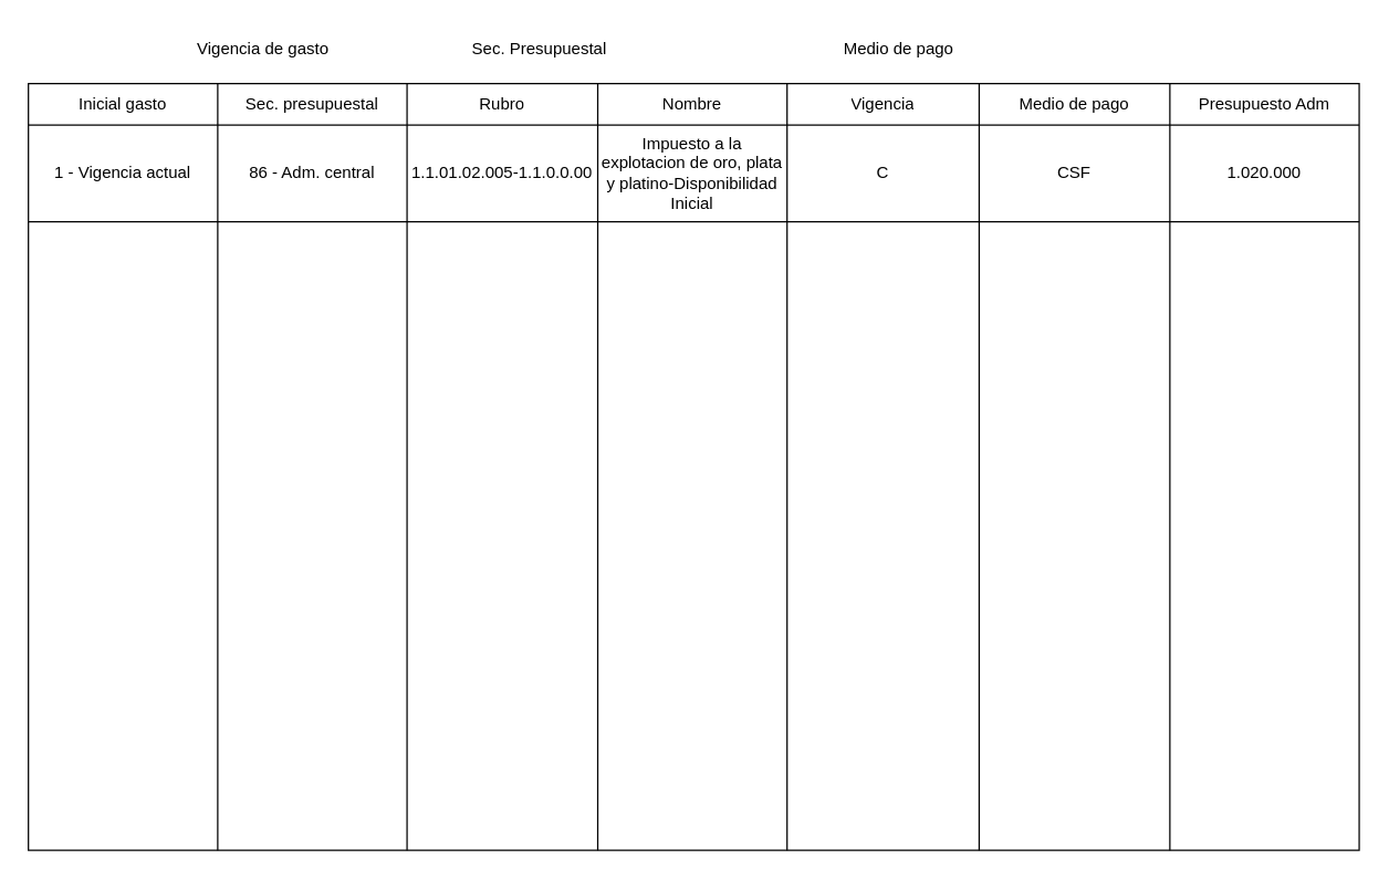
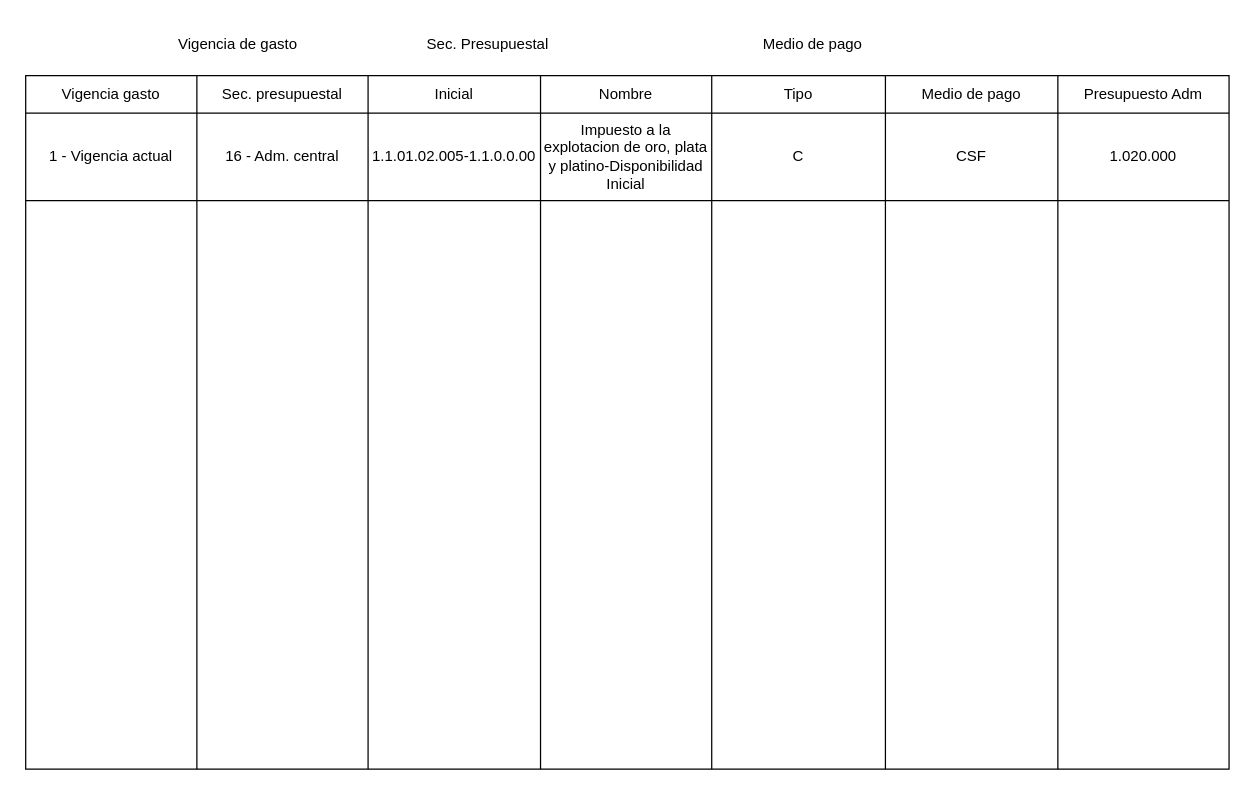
  <mxCell id="0" />
  <mxCell id="1" parent="0" />
  <mxCell id="2" value="" style="shape=table;startSize=0;container=1;collapsible=0;childLayout=tableLayout;" vertex="1" parent="1"><mxGeometry x="20" y="60" width="963" height="555" as="geometry" /></mxCell>
  <mxCell id="3" value="" style="shape=tableRow;horizontal=0;startSize=0;swimlaneHead=0;swimlaneBody=0;strokeColor=inherit;top=0;left=0;bottom=0;right=0;collapsible=0;dropTarget=0;fillColor=none;points=[[0,0.5],[1,0.5]];portConstraint=eastwest;" vertex="1" parent="2"><mxGeometry width="963" height="30" as="geometry" /></mxCell>
- <mxCell id="4" value="Inicial gasto" style="shape=partialRectangle;html=1;whiteSpace=wrap;connectable=0;strokeColor=inherit;overflow=hidden;fillColor=none;top=0;left=0;bottom=0;right=0;pointerEvents=1;" vertex="1" parent="3"><mxGeometry width="137" height="30" as="geometry"><mxRectangle width="137" height="30" as="alternateBounds" /></mxGeometry></mxCell>
+ <mxCell id="4" value="Vigencia gasto" style="shape=partialRectangle;html=1;whiteSpace=wrap;connectable=0;strokeColor=inherit;overflow=hidden;fillColor=none;top=0;left=0;bottom=0;right=0;pointerEvents=1;" vertex="1" parent="3"><mxGeometry width="137" height="30" as="geometry"><mxRectangle width="137" height="30" as="alternateBounds" /></mxGeometry></mxCell>
  <mxCell id="5" value="Sec. presupuestal" style="shape=partialRectangle;html=1;whiteSpace=wrap;connectable=0;strokeColor=inherit;overflow=hidden;fillColor=none;top=0;left=0;bottom=0;right=0;pointerEvents=1;" vertex="1" parent="3"><mxGeometry x="137" width="137" height="30" as="geometry"><mxRectangle width="137" height="30" as="alternateBounds" /></mxGeometry></mxCell>
- <mxCell id="6" value="Rubro" style="shape=partialRectangle;html=1;whiteSpace=wrap;connectable=0;strokeColor=inherit;overflow=hidden;fillColor=none;top=0;left=0;bottom=0;right=0;pointerEvents=1;" vertex="1" parent="3"><mxGeometry x="274" width="138" height="30" as="geometry"><mxRectangle width="138" height="30" as="alternateBounds" /></mxGeometry></mxCell>
+ <mxCell id="6" value="Inicial" style="shape=partialRectangle;html=1;whiteSpace=wrap;connectable=0;strokeColor=inherit;overflow=hidden;fillColor=none;top=0;left=0;bottom=0;right=0;pointerEvents=1;" vertex="1" parent="3"><mxGeometry x="274" width="138" height="30" as="geometry"><mxRectangle width="138" height="30" as="alternateBounds" /></mxGeometry></mxCell>
  <mxCell id="7" value="Nombre" style="shape=partialRectangle;html=1;whiteSpace=wrap;connectable=0;strokeColor=inherit;overflow=hidden;fillColor=none;top=0;left=0;bottom=0;right=0;pointerEvents=1;" vertex="1" parent="3"><mxGeometry x="412" width="137" height="30" as="geometry"><mxRectangle width="137" height="30" as="alternateBounds" /></mxGeometry></mxCell>
- <mxCell id="8" value="Vigencia" style="shape=partialRectangle;html=1;whiteSpace=wrap;connectable=0;strokeColor=inherit;overflow=hidden;fillColor=none;top=0;left=0;bottom=0;right=0;pointerEvents=1;" vertex="1" parent="3"><mxGeometry x="549" width="139" height="30" as="geometry"><mxRectangle width="139" height="30" as="alternateBounds" /></mxGeometry></mxCell>
+ <mxCell id="8" value="Tipo" style="shape=partialRectangle;html=1;whiteSpace=wrap;connectable=0;strokeColor=inherit;overflow=hidden;fillColor=none;top=0;left=0;bottom=0;right=0;pointerEvents=1;" vertex="1" parent="3"><mxGeometry x="549" width="139" height="30" as="geometry"><mxRectangle width="139" height="30" as="alternateBounds" /></mxGeometry></mxCell>
  <mxCell id="9" value="Medio de pago" style="shape=partialRectangle;html=1;whiteSpace=wrap;connectable=0;strokeColor=inherit;overflow=hidden;fillColor=none;top=0;left=0;bottom=0;right=0;pointerEvents=1;" vertex="1" parent="3"><mxGeometry x="688" width="138" height="30" as="geometry"><mxRectangle width="138" height="30" as="alternateBounds" /></mxGeometry></mxCell>
  <mxCell id="10" value="Presupuesto Adm" style="shape=partialRectangle;html=1;whiteSpace=wrap;connectable=0;strokeColor=inherit;overflow=hidden;fillColor=none;top=0;left=0;bottom=0;right=0;pointerEvents=1;" vertex="1" parent="3"><mxGeometry x="826" width="137" height="30" as="geometry"><mxRectangle width="137" height="30" as="alternateBounds" /></mxGeometry></mxCell>
  <mxCell id="11" value="" style="shape=tableRow;horizontal=0;startSize=0;swimlaneHead=0;swimlaneBody=0;strokeColor=inherit;top=0;left=0;bottom=0;right=0;collapsible=0;dropTarget=0;fillColor=none;points=[[0,0.5],[1,0.5]];portConstraint=eastwest;" vertex="1" parent="2"><mxGeometry y="30" width="963" height="70" as="geometry" /></mxCell>
  <mxCell id="12" value="1 - Vigencia actual" style="shape=partialRectangle;html=1;whiteSpace=wrap;connectable=0;strokeColor=inherit;overflow=hidden;fillColor=none;top=0;left=0;bottom=0;right=0;pointerEvents=1;" vertex="1" parent="11"><mxGeometry width="137" height="70" as="geometry"><mxRectangle width="137" height="70" as="alternateBounds" /></mxGeometry></mxCell>
- <mxCell id="13" value="86 - Adm. central" style="shape=partialRectangle;html=1;whiteSpace=wrap;connectable=0;strokeColor=inherit;overflow=hidden;fillColor=none;top=0;left=0;bottom=0;right=0;pointerEvents=1;" vertex="1" parent="11"><mxGeometry x="137" width="137" height="70" as="geometry"><mxRectangle width="137" height="70" as="alternateBounds" /></mxGeometry></mxCell>
+ <mxCell id="13" value="16 - Adm. central" style="shape=partialRectangle;html=1;whiteSpace=wrap;connectable=0;strokeColor=inherit;overflow=hidden;fillColor=none;top=0;left=0;bottom=0;right=0;pointerEvents=1;" vertex="1" parent="11"><mxGeometry x="137" width="137" height="70" as="geometry"><mxRectangle width="137" height="70" as="alternateBounds" /></mxGeometry></mxCell>
  <mxCell id="14" value="1.1.01.02.005-1.1.0.0.00" style="shape=partialRectangle;html=1;whiteSpace=wrap;connectable=0;strokeColor=inherit;overflow=hidden;fillColor=none;top=0;left=0;bottom=0;right=0;pointerEvents=1;" vertex="1" parent="11"><mxGeometry x="274" width="138" height="70" as="geometry"><mxRectangle width="138" height="70" as="alternateBounds" /></mxGeometry></mxCell>
  <mxCell id="15" value="Impuesto a la explotacion de oro, plata y platino-Disponibilidad Inicial" style="shape=partialRectangle;html=1;whiteSpace=wrap;connectable=0;strokeColor=inherit;overflow=hidden;fillColor=none;top=0;left=0;bottom=0;right=0;pointerEvents=1;" vertex="1" parent="11"><mxGeometry x="412" width="137" height="70" as="geometry"><mxRectangle width="137" height="70" as="alternateBounds" /></mxGeometry></mxCell>
  <mxCell id="16" value="C" style="shape=partialRectangle;html=1;whiteSpace=wrap;connectable=0;strokeColor=inherit;overflow=hidden;fillColor=none;top=0;left=0;bottom=0;right=0;pointerEvents=1;" vertex="1" parent="11"><mxGeometry x="549" width="139" height="70" as="geometry"><mxRectangle width="139" height="70" as="alternateBounds" /></mxGeometry></mxCell>
  <mxCell id="17" value="CSF" style="shape=partialRectangle;html=1;whiteSpace=wrap;connectable=0;strokeColor=inherit;overflow=hidden;fillColor=none;top=0;left=0;bottom=0;right=0;pointerEvents=1;" vertex="1" parent="11"><mxGeometry x="688" width="138" height="70" as="geometry"><mxRectangle width="138" height="70" as="alternateBounds" /></mxGeometry></mxCell>
  <mxCell id="18" value="1.020.000" style="shape=partialRectangle;html=1;whiteSpace=wrap;connectable=0;strokeColor=inherit;overflow=hidden;fillColor=none;top=0;left=0;bottom=0;right=0;pointerEvents=1;" vertex="1" parent="11"><mxGeometry x="826" width="137" height="70" as="geometry"><mxRectangle width="137" height="70" as="alternateBounds" /></mxGeometry></mxCell>
  <mxCell id="19" style="shape=tableRow;horizontal=0;startSize=0;swimlaneHead=0;swimlaneBody=0;strokeColor=inherit;top=0;left=0;bottom=0;right=0;collapsible=0;dropTarget=0;fillColor=none;points=[[0,0.5],[1,0.5]];portConstraint=eastwest;" vertex="1" parent="2"><mxGeometry y="100" width="963" height="455" as="geometry" /></mxCell>
  <mxCell id="20" style="shape=partialRectangle;html=1;whiteSpace=wrap;connectable=0;strokeColor=inherit;overflow=hidden;fillColor=none;top=0;left=0;bottom=0;right=0;pointerEvents=1;" vertex="1" parent="19"><mxGeometry width="137" height="455" as="geometry"><mxRectangle width="137" height="455" as="alternateBounds" /></mxGeometry></mxCell>
  <mxCell id="21" style="shape=partialRectangle;html=1;whiteSpace=wrap;connectable=0;strokeColor=inherit;overflow=hidden;fillColor=none;top=0;left=0;bottom=0;right=0;pointerEvents=1;" vertex="1" parent="19"><mxGeometry x="137" width="137" height="455" as="geometry"><mxRectangle width="137" height="455" as="alternateBounds" /></mxGeometry></mxCell>
  <mxCell id="22" style="shape=partialRectangle;html=1;whiteSpace=wrap;connectable=0;strokeColor=inherit;overflow=hidden;fillColor=none;top=0;left=0;bottom=0;right=0;pointerEvents=1;" vertex="1" parent="19"><mxGeometry x="274" width="138" height="455" as="geometry"><mxRectangle width="138" height="455" as="alternateBounds" /></mxGeometry></mxCell>
  <mxCell id="23" style="shape=partialRectangle;html=1;whiteSpace=wrap;connectable=0;strokeColor=inherit;overflow=hidden;fillColor=none;top=0;left=0;bottom=0;right=0;pointerEvents=1;" vertex="1" parent="19"><mxGeometry x="412" width="137" height="455" as="geometry"><mxRectangle width="137" height="455" as="alternateBounds" /></mxGeometry></mxCell>
  <mxCell id="24" style="shape=partialRectangle;html=1;whiteSpace=wrap;connectable=0;strokeColor=inherit;overflow=hidden;fillColor=none;top=0;left=0;bottom=0;right=0;pointerEvents=1;" vertex="1" parent="19"><mxGeometry x="549" width="139" height="455" as="geometry"><mxRectangle width="139" height="455" as="alternateBounds" /></mxGeometry></mxCell>
  <mxCell id="25" style="shape=partialRectangle;html=1;whiteSpace=wrap;connectable=0;strokeColor=inherit;overflow=hidden;fillColor=none;top=0;left=0;bottom=0;right=0;pointerEvents=1;" vertex="1" parent="19"><mxGeometry x="688" width="138" height="455" as="geometry"><mxRectangle width="138" height="455" as="alternateBounds" /></mxGeometry></mxCell>
  <mxCell id="26" style="shape=partialRectangle;html=1;whiteSpace=wrap;connectable=0;strokeColor=inherit;overflow=hidden;fillColor=none;top=0;left=0;bottom=0;right=0;pointerEvents=1;" vertex="1" parent="19"><mxGeometry x="826" width="137" height="455" as="geometry"><mxRectangle width="137" height="455" as="alternateBounds" /></mxGeometry></mxCell>
  <mxCell id="27" value="Vigencia de gasto" style="text;html=1;strokeColor=none;fillColor=none;align=center;verticalAlign=middle;whiteSpace=wrap;rounded=0;" vertex="1" parent="1"><mxGeometry x="120" y="20" width="140" height="30" as="geometry" /></mxCell>
  <mxCell id="28" value="Sec. Presupuestal" style="text;html=1;strokeColor=none;fillColor=none;align=center;verticalAlign=middle;whiteSpace=wrap;rounded=0;" vertex="1" parent="1"><mxGeometry x="340" y="20" width="100" height="30" as="geometry" /></mxCell>
  <mxCell id="29" value="Medio de pago" style="text;html=1;strokeColor=none;fillColor=none;align=center;verticalAlign=middle;whiteSpace=wrap;rounded=0;" vertex="1" parent="1"><mxGeometry x="600" y="20" width="100" height="30" as="geometry" /></mxCell>
